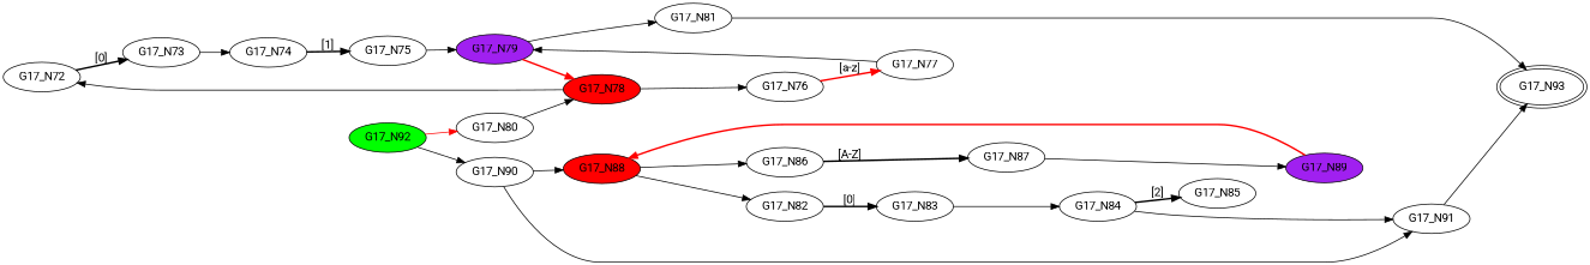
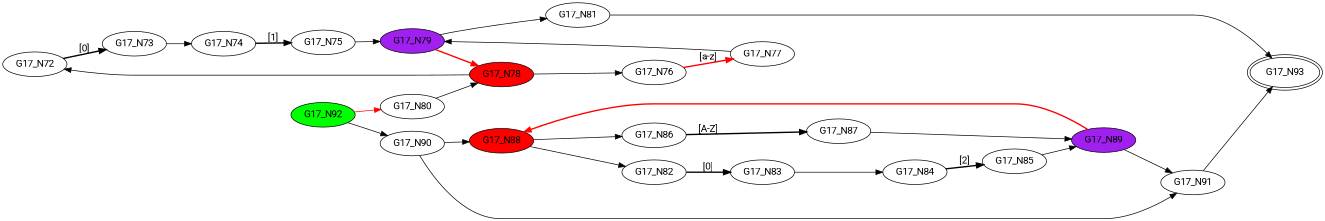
  digraph {
    fontname=Roboto
    rankdir=LR
    node [fontname=Roboto]
    edge [fontname=Roboto]
    G17_N72
    G17_N73
    G17_N74
    G17_N75
    G17_N79 [fillcolor=purple style=filled]
    G17_N78 [fillcolor=red style=filled]
    G17_N81
    G17_N76
    G17_N77
    G17_N93 [peripheries=2]
    G17_N80
    G17_N82
    G17_N83
    G17_N84
    G17_N85
    G17_N89 [fillcolor=purple style=filled]
    G17_N88 [fillcolor=red style=filled]
    G17_N91
    G17_N86
    G17_N87
    G17_N90
    G17_N92 [fillcolor=green style=filled]
    G17_N72 -> G17_N73 [label="[0]" style=bold]
    G17_N73 -> G17_N74
    G17_N74 -> G17_N75 [label="[1]" style=bold]
    G17_N75 -> G17_N79
    G17_N79 -> G17_N78 [color=red style=bold]
    G17_N79 -> G17_N81
    G17_N78 -> G17_N72
    G17_N78 -> G17_N76
    G17_N81 -> G17_N93
    G17_N76 -> G17_N77 [color=red label="[a-z]" style=bold]
    G17_N77 -> G17_N79
    G17_N80 -> G17_N78
    G17_N82 -> G17_N83 [label="[0]" style=bold]
    G17_N83 -> G17_N84
    G17_N84 -> G17_N85 [label="[2]" style=bold]
+   G17_N85 -> G17_N89
    G17_N89 -> G17_N88 [color=red style=bold]
-   G17_N84 -> G17_N91
+   G17_N89 -> G17_N91
    G17_N88 -> G17_N82
    G17_N88 -> G17_N86
    G17_N91 -> G17_N93
    G17_N86 -> G17_N87 [label="[A-Z]" style=bold]
    G17_N87 -> G17_N89
    G17_N90 -> G17_N88
    G17_N90 -> G17_N91
    G17_N92 -> G17_N80 [color=red]
    G17_N92 -> G17_N90
  }
